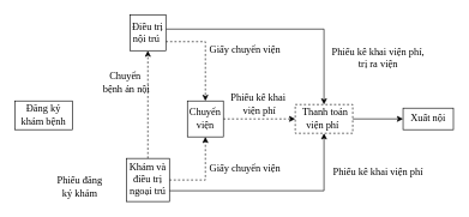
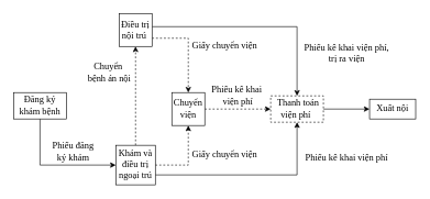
  <mxCell id="0" />
  <mxCell id="1" parent="0" />
  <mxCell id="2" style="edgeStyle=orthogonalEdgeStyle;rounded=0;orthogonalLoop=1;jettySize=auto;html=1;entryX=0.5;entryY=1;entryDx=0;entryDy=0;dashed=1;" edge="1" parent="1" source="5" target="10"><mxGeometry relative="1" as="geometry" /></mxCell>
  <mxCell id="3" style="edgeStyle=orthogonalEdgeStyle;rounded=0;orthogonalLoop=1;jettySize=auto;html=1;entryX=0.5;entryY=1;entryDx=0;entryDy=0;dashed=1;" edge="1" parent="1" source="5" target="7"><mxGeometry relative="1" as="geometry" /></mxCell>
  <mxCell id="4" style="edgeStyle=orthogonalEdgeStyle;rounded=0;orthogonalLoop=1;jettySize=auto;html=1;exitX=1;exitY=0.75;exitDx=0;exitDy=0;entryX=0.5;entryY=1;entryDx=0;entryDy=0;" edge="1" parent="1" source="5" target="15"><mxGeometry relative="1" as="geometry" /></mxCell>
  <mxCell id="5" value="&lt;font style=&quot;font-size: 14px;&quot; face=&quot;Times New Roman&quot;&gt;&lt;font style=&quot;vertical-align: inherit;&quot;&gt;&lt;font style=&quot;vertical-align: inherit;&quot;&gt;Khám và điều trị ngoại trú&lt;/font&gt;&lt;/font&gt;&lt;/font&gt;" style="whiteSpace=wrap;html=1;aspect=fixed;" vertex="1" parent="1"><mxGeometry x="175" y="220" width="60" height="60" as="geometry" /></mxCell>
  <mxCell id="6" style="edgeStyle=orthogonalEdgeStyle;rounded=0;orthogonalLoop=1;jettySize=auto;html=1;dashed=1;" edge="1" parent="1" source="7" target="15"><mxGeometry relative="1" as="geometry" /></mxCell>
  <mxCell id="7" value="&lt;font style=&quot;vertical-align: inherit;&quot;&gt;&lt;font face=&quot;Times New Roman&quot; style=&quot;vertical-align: inherit; font-size: 14px;&quot;&gt;Chuyển viện&lt;/font&gt;&lt;/font&gt;" style="whiteSpace=wrap;html=1;aspect=fixed;" vertex="1" parent="1"><mxGeometry x="260" y="140" width="50" height="50" as="geometry" /></mxCell>
  <mxCell id="8" style="edgeStyle=orthogonalEdgeStyle;rounded=0;orthogonalLoop=1;jettySize=auto;html=1;exitX=1;exitY=0.75;exitDx=0;exitDy=0;dashed=1;" edge="1" parent="1" source="10" target="7"><mxGeometry relative="1" as="geometry"><Array as="points"><mxPoint x="285" y="57" /></Array></mxGeometry></mxCell>
  <mxCell id="9" style="edgeStyle=orthogonalEdgeStyle;rounded=0;orthogonalLoop=1;jettySize=auto;html=1;" edge="1" parent="1" source="10" target="15"><mxGeometry relative="1" as="geometry"><Array as="points"><mxPoint x="450" y="40" /></Array></mxGeometry></mxCell>
  <mxCell id="10" value="&lt;font face=&quot;Times New Roman&quot;&gt;&lt;font style=&quot;vertical-align: inherit;&quot;&gt;&lt;font style=&quot;vertical-align: inherit; font-size: 14px;&quot;&gt;Điều trị nội trú&amp;nbsp;&lt;/font&gt;&lt;/font&gt;&lt;/font&gt;" style="whiteSpace=wrap;html=1;aspect=fixed;" vertex="1" parent="1"><mxGeometry x="180" y="20" width="50" height="50" as="geometry" /></mxCell>
+ <mxCell id="11" style="edgeStyle=orthogonalEdgeStyle;rounded=0;orthogonalLoop=1;jettySize=auto;html=1;entryX=0;entryY=0.5;entryDx=0;entryDy=0;" edge="1" parent="1" source="12" target="5"><mxGeometry relative="1" as="geometry"><Array as="points"><mxPoint x="60" y="250" /></Array></mxGeometry></mxCell>
  <mxCell id="12" value="&lt;font style=&quot;vertical-align: inherit;&quot;&gt;&lt;font style=&quot;vertical-align: inherit;&quot;&gt;&lt;font style=&quot;vertical-align: inherit;&quot;&gt;&lt;font style=&quot;vertical-align: inherit; font-size: 14px;&quot; face=&quot;Times New Roman&quot;&gt;&lt;font style=&quot;vertical-align: inherit;&quot;&gt;&lt;font style=&quot;vertical-align: inherit;&quot;&gt;&lt;font style=&quot;vertical-align: inherit;&quot;&gt;&lt;font style=&quot;vertical-align: inherit;&quot;&gt;Đăng ký khám bệnh&lt;/font&gt;&lt;/font&gt;&lt;/font&gt;&lt;/font&gt;&lt;/font&gt;&lt;/font&gt;&lt;/font&gt;&lt;/font&gt;" style="rounded=0;whiteSpace=wrap;html=1;" vertex="1" parent="1"><mxGeometry x="20" y="140" width="80" height="40" as="geometry" /></mxCell>
  <mxCell id="13" value="&lt;font style=&quot;vertical-align: inherit;&quot;&gt;&lt;font style=&quot;vertical-align: inherit;&quot;&gt;&lt;font style=&quot;vertical-align: inherit;&quot;&gt;&lt;font face=&quot;Times New Roman&quot; style=&quot;vertical-align: inherit; font-size: 14px;&quot;&gt;&lt;font style=&quot;vertical-align: inherit;&quot;&gt;&lt;font style=&quot;vertical-align: inherit;&quot;&gt;Xuất nội&lt;/font&gt;&lt;/font&gt;&lt;/font&gt;&lt;/font&gt;&lt;/font&gt;&lt;/font&gt;" style="rounded=0;whiteSpace=wrap;html=1;" vertex="1" parent="1"><mxGeometry x="560" y="150" width="70" height="30" as="geometry" /></mxCell>
  <mxCell id="14" style="edgeStyle=orthogonalEdgeStyle;rounded=0;orthogonalLoop=1;jettySize=auto;html=1;entryX=0;entryY=0.5;entryDx=0;entryDy=0;" edge="1" parent="1" source="15" target="13"><mxGeometry relative="1" as="geometry" /></mxCell>
  <mxCell id="15" value="&lt;font style=&quot;vertical-align: inherit;&quot;&gt;&lt;font style=&quot;vertical-align: inherit;&quot;&gt;&lt;font style=&quot;vertical-align: inherit;&quot;&gt;&lt;font style=&quot;vertical-align: inherit; font-size: 14px;&quot; face=&quot;Times New Roman&quot;&gt;&lt;font style=&quot;vertical-align: inherit;&quot;&gt;&lt;font style=&quot;vertical-align: inherit;&quot;&gt;&amp;nbsp;Thanh toán viện phí&amp;nbsp;&lt;/font&gt;&lt;/font&gt;&lt;/font&gt;&lt;/font&gt;&lt;/font&gt;&lt;/font&gt;" style="rounded=0;whiteSpace=wrap;html=1;dashed=1;" vertex="1" parent="1"><mxGeometry x="410" y="145" width="80" height="40" as="geometry" /></mxCell>
- <mxCell id="16" value="&lt;font style=&quot;font-size: 14px;&quot; face=&quot;Times New Roman&quot;&gt;Chuyển&amp;nbsp;&lt;/font&gt;&lt;div style=&quot;font-size: 14px;&quot;&gt;&lt;font style=&quot;font-size: 14px;&quot; face=&quot;RiP17-Mzz5AKHlHfL0IG&quot;&gt;bệnh án nội&lt;/font&gt;&lt;/div&gt;" style="text;html=1;align=center;verticalAlign=middle;resizable=0;points=[];autosize=1;strokeColor=none;fillColor=none;" vertex="1" parent="1"><mxGeometry x="130" y="90" width="90" height="50" as="geometry" /></mxCell>
- <mxCell id="17" value="&lt;font style=&quot;font-size: 14px;&quot; face=&quot;Times New Roman&quot;&gt;Phiếu đăng&lt;/font&gt;&lt;div style=&quot;font-size: 14px;&quot;&gt;&lt;font style=&quot;font-size: 14px;&quot; face=&quot;AJdyk8mSAXi8vJiBISF9&quot;&gt;ký khám&lt;/font&gt;&lt;/div&gt;" style="text;html=1;align=center;verticalAlign=middle;resizable=0;points=[];autosize=1;strokeColor=none;fillColor=none;" vertex="1" parent="1"><mxGeometry x="65" y="235" width="90" height="50" as="geometry" /></mxCell>
+ <mxCell id="16" value="&lt;font style=&quot;font-size: 14px;&quot; face=&quot;Times New Roman&quot;&gt;Chuyển&amp;nbsp;&lt;/font&gt;&lt;div style=&quot;font-size: 14px;&quot;&gt;&lt;font style=&quot;font-size: 14px;&quot; face=&quot;RiP17-Mzz5AKHlHfL0IG&quot;&gt;bệnh án nội&lt;/font&gt;&lt;/div&gt;" style="text;html=1;align=center;verticalAlign=middle;resizable=0;points=[];autosize=1;strokeColor=none;fillColor=none;" vertex="1" parent="1"><mxGeometry x="120" y="85" width="90" height="50" as="geometry" /></mxCell>
+ <mxCell id="17" value="&lt;font style=&quot;font-size: 14px;&quot; face=&quot;Times New Roman&quot;&gt;Phiếu đăng&lt;/font&gt;&lt;div style=&quot;font-size: 14px;&quot;&gt;&lt;font style=&quot;font-size: 14px;&quot; face=&quot;AJdyk8mSAXi8vJiBISF9&quot;&gt;ký khám&lt;/font&gt;&lt;/div&gt;" style="text;html=1;align=center;verticalAlign=middle;resizable=0;points=[];autosize=1;strokeColor=none;fillColor=none;" vertex="1" parent="1"><mxGeometry x="65" y="205" width="90" height="50" as="geometry" /></mxCell>
  <mxCell id="18" value="&lt;font style=&quot;font-size: 14px;&quot; face=&quot;Times New Roman&quot;&gt;Giấy chuyển viện&lt;/font&gt;" style="text;html=1;align=center;verticalAlign=middle;resizable=0;points=[];autosize=1;strokeColor=none;fillColor=none;" vertex="1" parent="1"><mxGeometry x="280" y="55" width="120" height="30" as="geometry" /></mxCell>
  <mxCell id="19" value="&lt;font style=&quot;font-size: 14px;&quot; face=&quot;Times New Roman&quot;&gt;Giấy chuyển viện&lt;/font&gt;" style="text;html=1;align=center;verticalAlign=middle;resizable=0;points=[];autosize=1;strokeColor=none;fillColor=none;" vertex="1" parent="1"><mxGeometry x="280" y="220" width="120" height="30" as="geometry" /></mxCell>
  <mxCell id="20" value="&lt;font style=&quot;font-size: 14px;&quot; face=&quot;Times New Roman&quot;&gt;Phiếu kê khai&amp;nbsp;&lt;/font&gt;&lt;div style=&quot;font-size: 14px;&quot;&gt;&lt;font style=&quot;font-size: 14px;&quot; face=&quot;Ei8SaUkGlm1POdpdTmHG&quot;&gt;viện phí&lt;/font&gt;&lt;/div&gt;" style="text;html=1;align=center;verticalAlign=middle;resizable=0;points=[];autosize=1;strokeColor=none;fillColor=none;" vertex="1" parent="1"><mxGeometry x="310" y="120" width="100" height="50" as="geometry" /></mxCell>
  <mxCell id="21" value="&lt;font style=&quot;font-size: 14px;&quot; face=&quot;Times New Roman&quot;&gt;Phiếu kê khai viện phí&lt;/font&gt;" style="text;html=1;align=center;verticalAlign=middle;resizable=0;points=[];autosize=1;strokeColor=none;fillColor=none;" vertex="1" parent="1"><mxGeometry x="450" y="225" width="150" height="30" as="geometry" /></mxCell>
  <mxCell id="22" value="&lt;font style=&quot;font-size: 14px;&quot; face=&quot;Times New Roman&quot;&gt;Phiếu kê khai viện phí,&lt;/font&gt;&lt;div&gt;&lt;font style=&quot;font-size: 14px;&quot; face=&quot;Times New Roman&quot;&gt;trị ra viện&lt;/font&gt;&lt;/div&gt;" style="text;html=1;align=center;verticalAlign=middle;resizable=0;points=[];autosize=1;strokeColor=none;fillColor=none;" vertex="1" parent="1"><mxGeometry x="450" y="55" width="150" height="50" as="geometry" /></mxCell>
